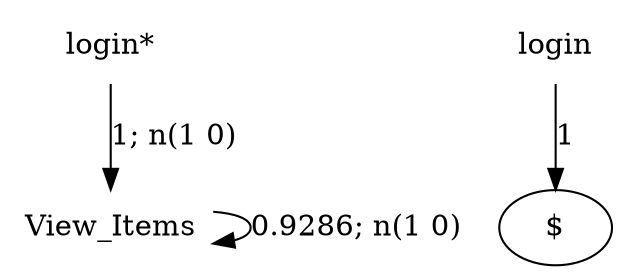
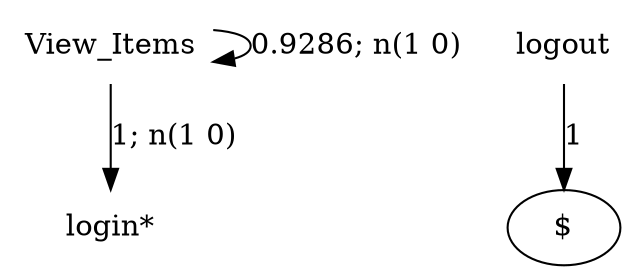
  digraph {
    node [shape=none]
    edge [style=solid]
    n1 [label="login*"]
    n2 [label=View_Items]
-   n3 [label=login]
+   n3 [label=logout]
    "$" [shape=""]
-   n1 -> n2 [label="1; n(1 0)"]
+   n2 -> n1 [label="1; n(1 0)"]
    n2 -> n2 [label="0.9286; n(1 0)"]
    n3 -> "$" [label=1]
  }
